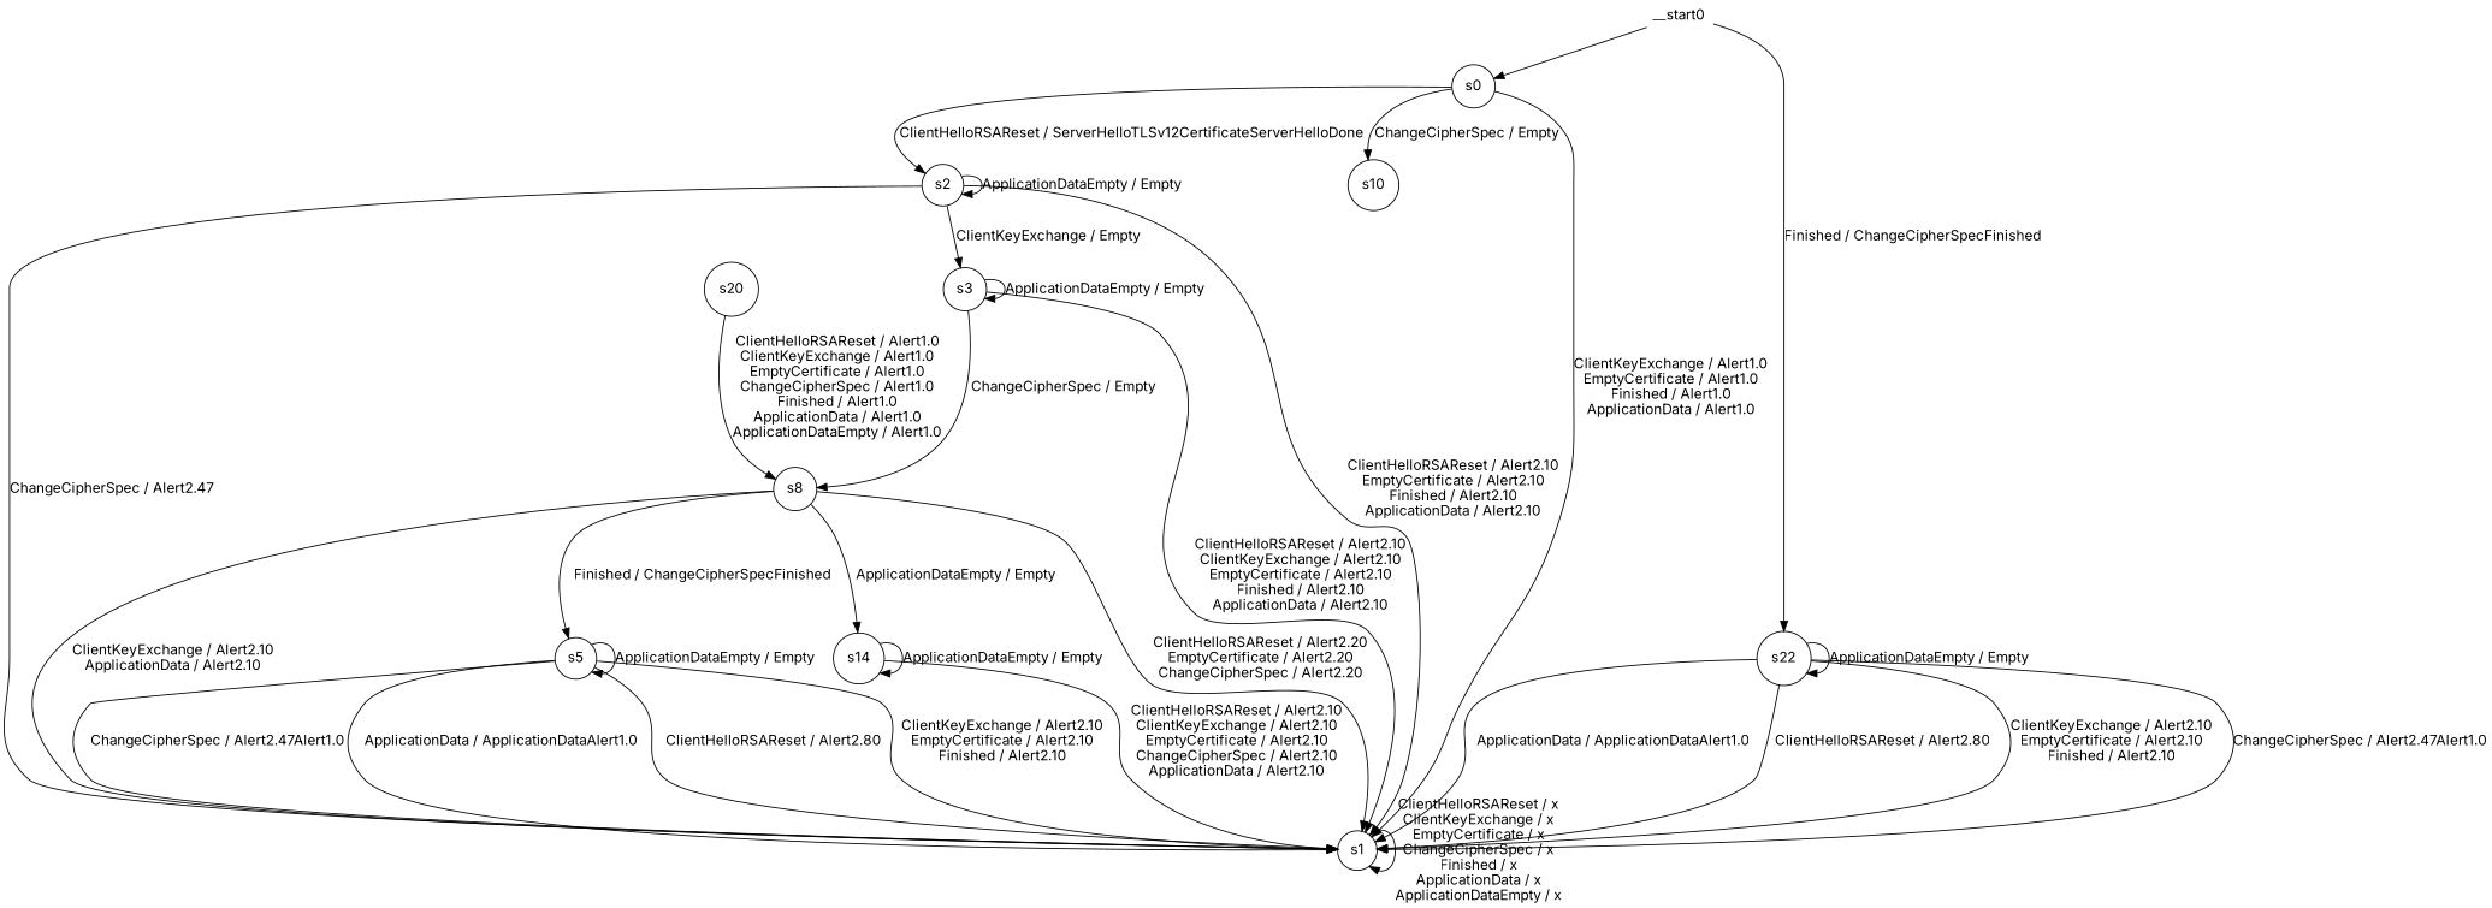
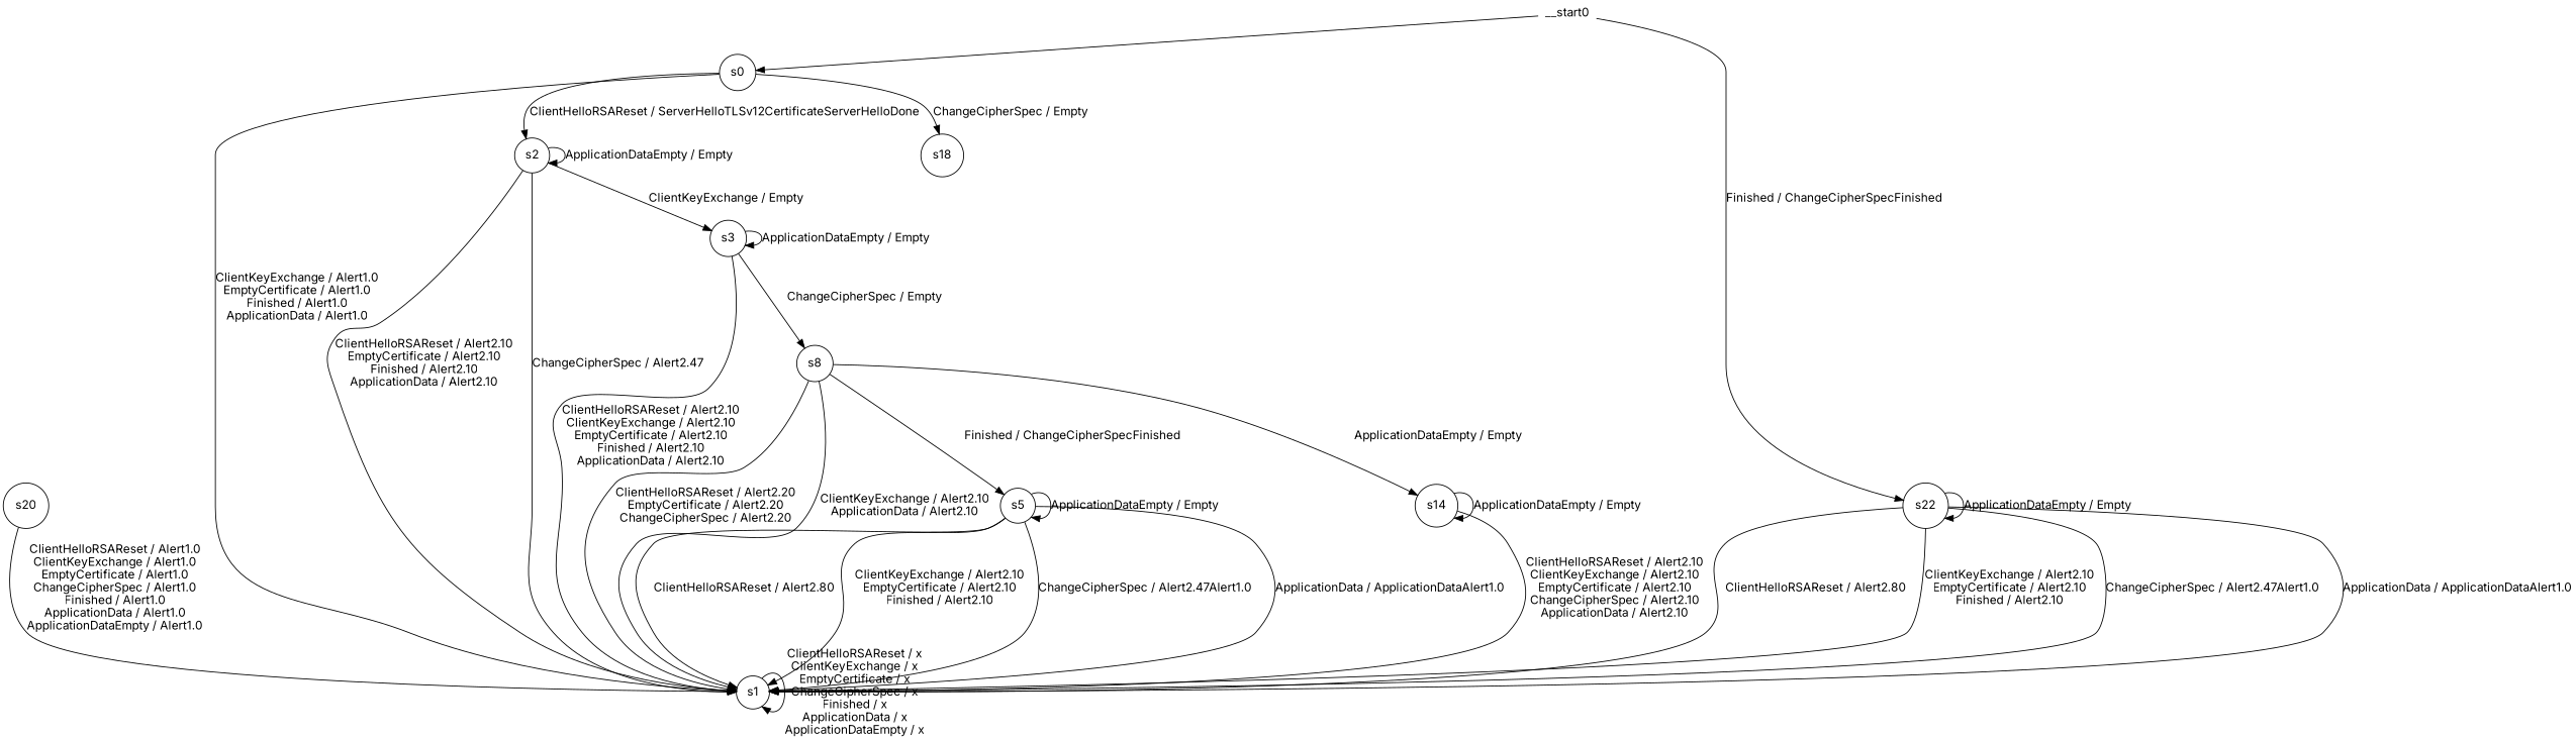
  digraph {
    fontname=Inter
    node [fontname=Inter shape=circle]
    edge [fontname=Inter]
    n1 [label=s0]
    n2 [label=s1]
    n3 [label=s2]
-   n4 [label=s10]
+   n4 [label=s18]
    n5 [label=s3]
    n6 [label=s8]
    n7 [label=s5]
    n8 [label=s14]
    n9 [label=s20]
    n10 [label=s22]
    __start0 [height=0 shape=none width=0]
    n1 -> n2 [label="ClientKeyExchange / Alert1.0\nEmptyCertificate / Alert1.0\nFinished / Alert1.0\nApplicationData / Alert1.0\n"]
    n1 -> n3 [label="ClientHelloRSAReset / ServerHelloTLSv12CertificateServerHelloDone\n"]
    n1 -> n4 [label="ChangeCipherSpec / Empty\n"]
    n2 -> n2 [label="ClientHelloRSAReset / x\nClientKeyExchange / x\nEmptyCertificate / x\nChangeCipherSpec / x\nFinished / x\nApplicationData / x\nApplicationDataEmpty / x\n"]
    n3 -> n2 [label="ClientHelloRSAReset / Alert2.10\nEmptyCertificate / Alert2.10\nFinished / Alert2.10\nApplicationData / Alert2.10\n"]
    n3 -> n2 [label="ChangeCipherSpec / Alert2.47\n"]
    n3 -> n3 [label="ApplicationDataEmpty / Empty\n"]
    n3 -> n5 [label="ClientKeyExchange / Empty\n"]
    n5 -> n2 [label="ClientHelloRSAReset / Alert2.10\nClientKeyExchange / Alert2.10\nEmptyCertificate / Alert2.10\nFinished / Alert2.10\nApplicationData / Alert2.10\n"]
    n5 -> n5 [label="ApplicationDataEmpty / Empty\n"]
    n5 -> n6 [label="ChangeCipherSpec / Empty\n"]
    n6 -> n2 [label="ClientHelloRSAReset / Alert2.20\nEmptyCertificate / Alert2.20\nChangeCipherSpec / Alert2.20\n"]
    n6 -> n2 [label="ClientKeyExchange / Alert2.10\nApplicationData / Alert2.10\n"]
    n6 -> n7 [label="Finished / ChangeCipherSpecFinished\n"]
    n6 -> n8 [label="ApplicationDataEmpty / Empty\n"]
    n7 -> n2 [label="ClientHelloRSAReset / Alert2.80\n"]
    n7 -> n2 [label="ClientKeyExchange / Alert2.10\nEmptyCertificate / Alert2.10\nFinished / Alert2.10\n"]
    n7 -> n2 [label="ChangeCipherSpec / Alert2.47Alert1.0\n"]
    n7 -> n2 [label="ApplicationData / ApplicationDataAlert1.0\n"]
    n7 -> n7 [label="ApplicationDataEmpty / Empty\n"]
    n8 -> n2 [label="ClientHelloRSAReset / Alert2.10\nClientKeyExchange / Alert2.10\nEmptyCertificate / Alert2.10\nChangeCipherSpec / Alert2.10\nApplicationData / Alert2.10\n"]
    n8 -> n8 [label="ApplicationDataEmpty / Empty\n"]
-   n9 -> n6 [label="ClientHelloRSAReset / Alert1.0\nClientKeyExchange / Alert1.0\nEmptyCertificate / Alert1.0\nChangeCipherSpec / Alert1.0\nFinished / Alert1.0\nApplicationData / Alert1.0\nApplicationDataEmpty / Alert1.0\n"]
+   n9 -> n2 [label="ClientHelloRSAReset / Alert1.0\nClientKeyExchange / Alert1.0\nEmptyCertificate / Alert1.0\nChangeCipherSpec / Alert1.0\nFinished / Alert1.0\nApplicationData / Alert1.0\nApplicationDataEmpty / Alert1.0\n"]
    n10 -> n2 [label="ClientHelloRSAReset / Alert2.80\n"]
    n10 -> n2 [label="ClientKeyExchange / Alert2.10\nEmptyCertificate / Alert2.10\nFinished / Alert2.10\n"]
    n10 -> n2 [label="ChangeCipherSpec / Alert2.47Alert1.0\n"]
    n10 -> n2 [label="ApplicationData / ApplicationDataAlert1.0\n"]
    n10 -> n10 [label="ApplicationDataEmpty / Empty\n"]
    __start0 -> n1
    __start0 -> n10 [label="Finished / ChangeCipherSpecFinished\n"]
  }
